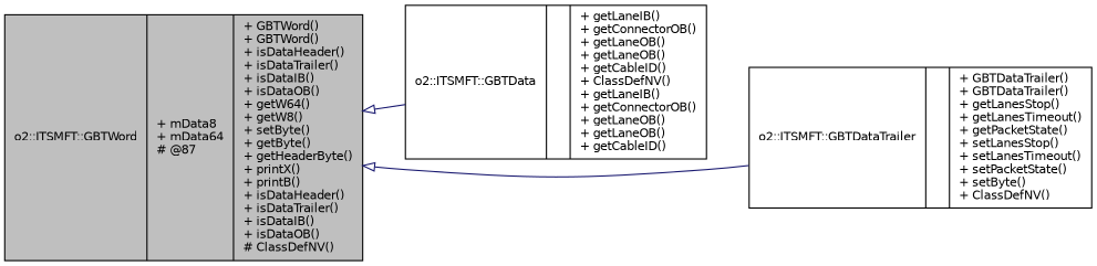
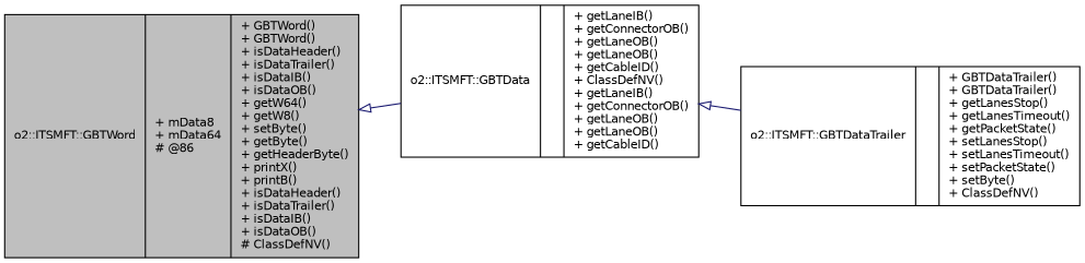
  digraph {
    rankdir=LR
    node [color=black fontname=Helvetica fontsize=10 shape=record]
    edge [arrowtail=onormal color=midnightblue dir=back fontname=Helvetica fontsize=10 labelfontname=Helvetica labelfontsize=10 style=solid]
-   n1 [fillcolor=grey75 fontcolor=black height=0.2 label="{o2::ITSMFT::GBTWord\n|+ mData8\l+ mData64\l# @87\l|+ GBTWord()\l+ GBTWord()\l+ isDataHeader()\l+ isDataTrailer()\l+ isDataIB()\l+ isDataOB()\l+ getW64()\l+ getW8()\l+ setByte()\l+ getByte()\l+ getHeaderByte()\l+ printX()\l+ printB()\l+ isDataHeader()\l+ isDataTrailer()\l+ isDataIB()\l+ isDataOB()\l# ClassDefNV()\l}" style=filled width=0.4]
+   n1 [fillcolor=grey75 fontcolor=black height=0.2 label="{o2::ITSMFT::GBTWord\n|+ mData8\l+ mData64\l# @86\l|+ GBTWord()\l+ GBTWord()\l+ isDataHeader()\l+ isDataTrailer()\l+ isDataIB()\l+ isDataOB()\l+ getW64()\l+ getW8()\l+ setByte()\l+ getByte()\l+ getHeaderByte()\l+ printX()\l+ printB()\l+ isDataHeader()\l+ isDataTrailer()\l+ isDataIB()\l+ isDataOB()\l# ClassDefNV()\l}" style=filled width=0.4]
    n2 [height=0.2 label="{o2::ITSMFT::GBTData\n||+ getLaneIB()\l+ getConnectorOB()\l+ getLaneOB()\l+ getLaneOB()\l+ getCableID()\l+ ClassDefNV()\l+ getLaneIB()\l+ getConnectorOB()\l+ getLaneOB()\l+ getLaneOB()\l+ getCableID()\l}" width=0.4]
    n3 [height=0.2 label="{o2::ITSMFT::GBTDataTrailer\n||+ GBTDataTrailer()\l+ GBTDataTrailer()\l+ getLanesStop()\l+ getLanesTimeout()\l+ getPacketState()\l+ setLanesStop()\l+ setLanesTimeout()\l+ setPacketState()\l+ setByte()\l+ ClassDefNV()\l}" width=0.4]
    n1 -> n2
-   n1 -> n3
+   n2 -> n3
  }
